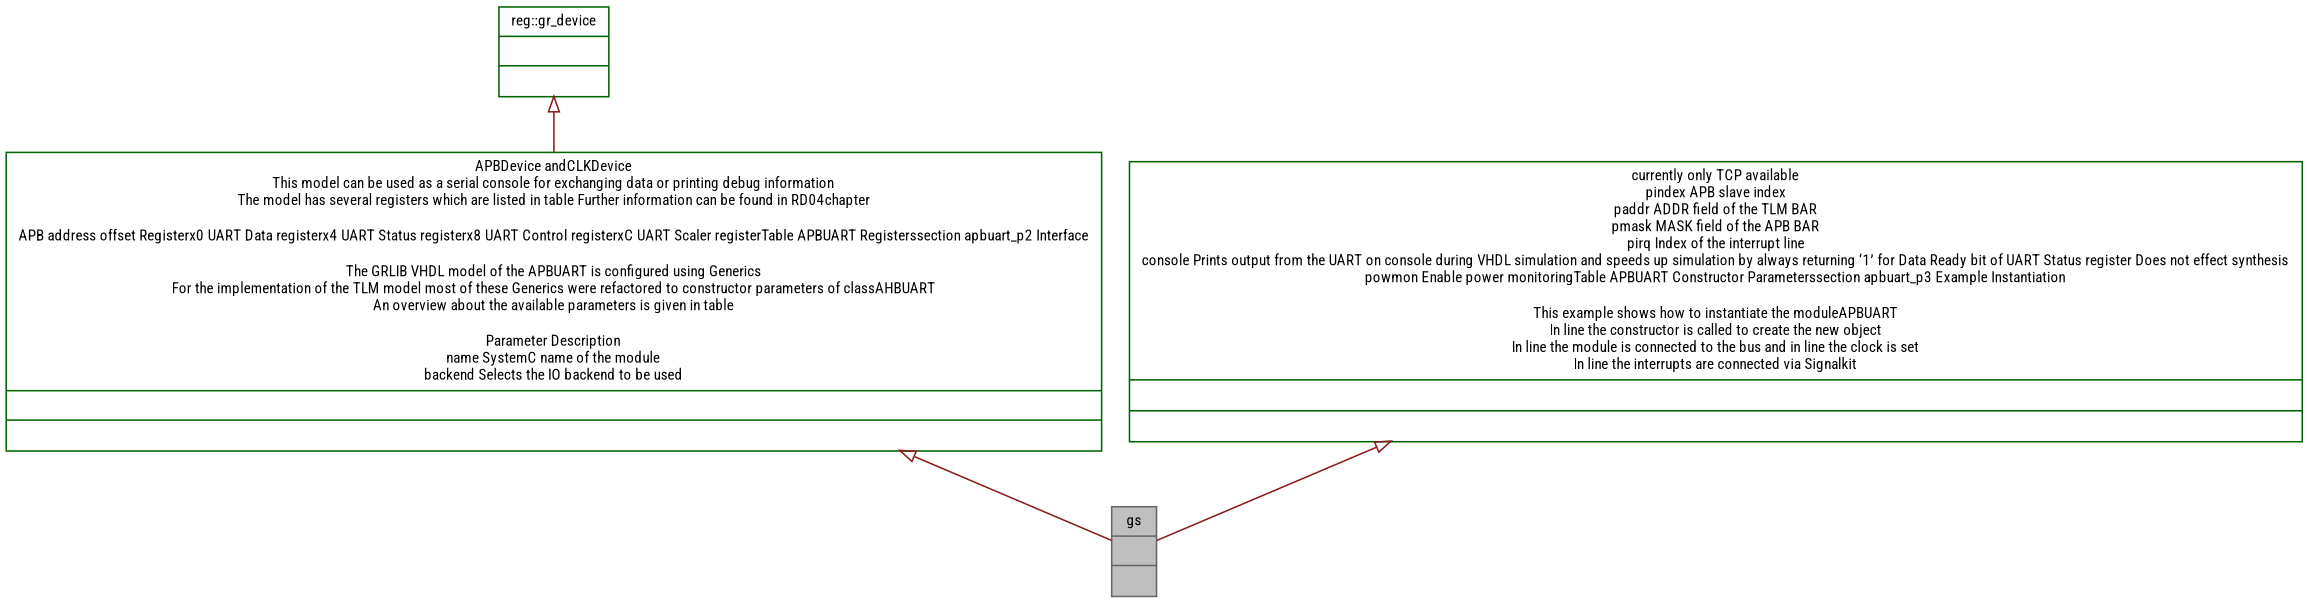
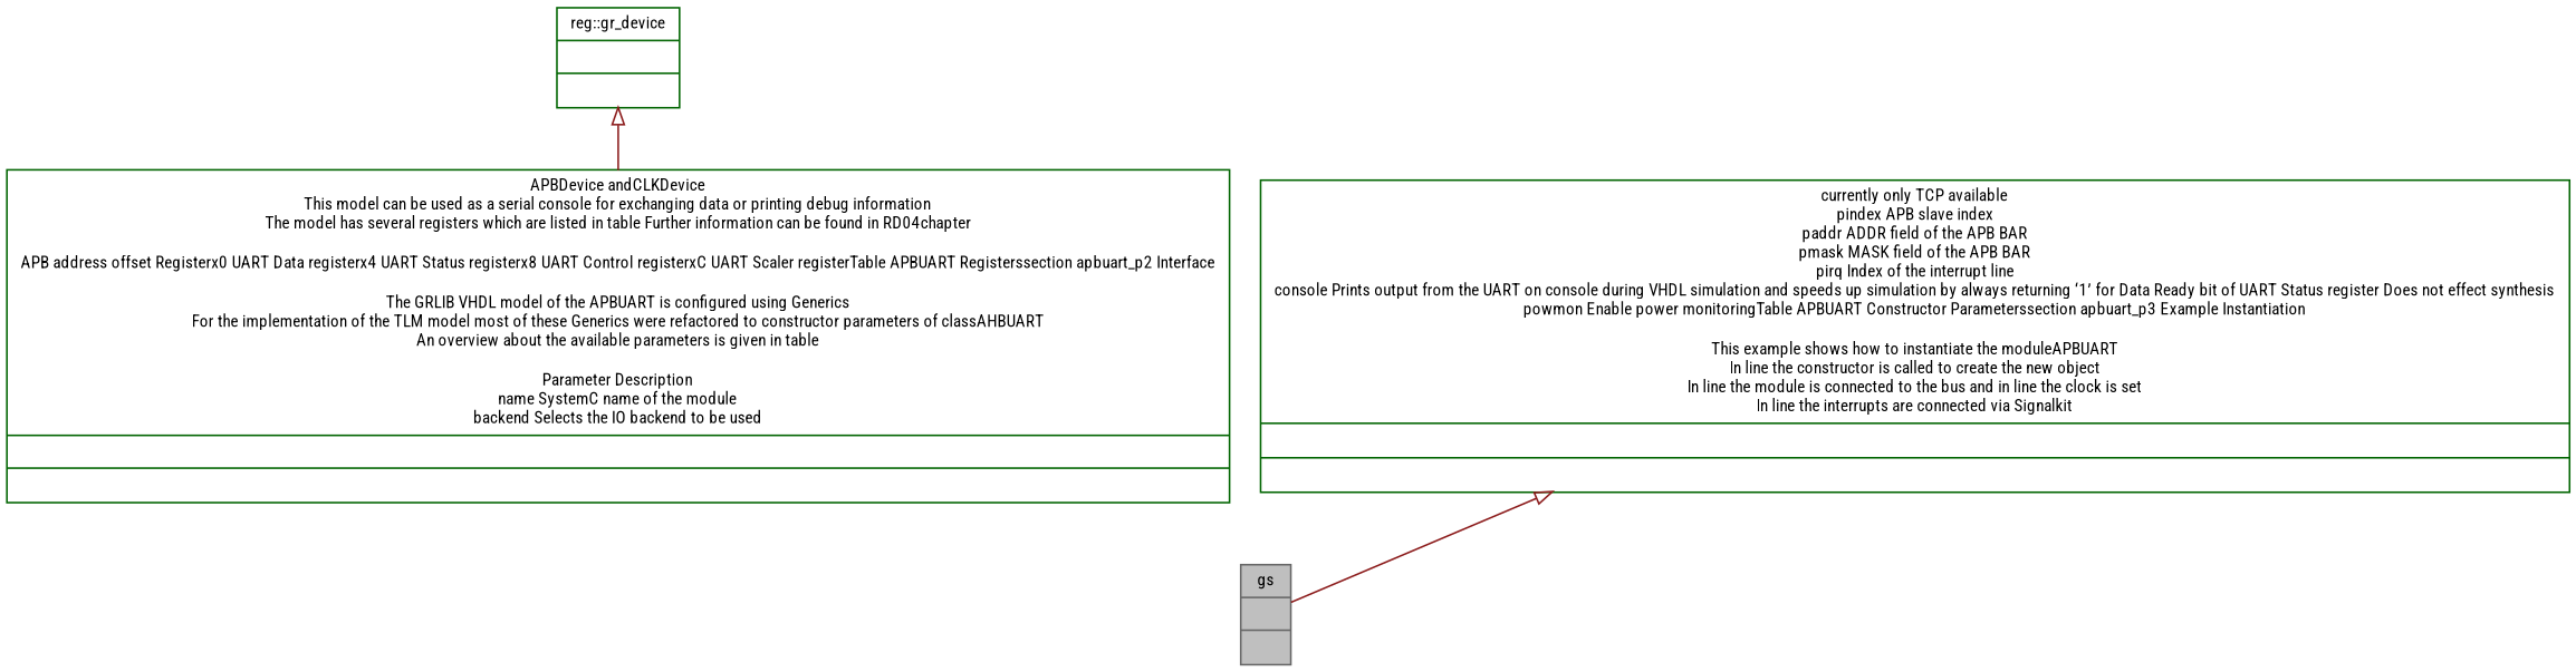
  digraph {
    fontname="Roboto Condensed"
    node [color=darkgreen fillcolor=white fontname="Roboto Condensed" fontsize=10 shape=record style=filled]
    edge [arrowtail=empty color=firebrick4 dir=back fontname="Roboto Condensed" fontsize=10 labelfontname=Helvetica labelfontsize=10 style=solid]
    n1 [color=gray40 fillcolor=grey75 fontcolor=black height=0.2 label="{gs\n||}" width=0.4]
    n2 [height=0.2 label="{reg::gr_device\n||}" width=0.4]
    n3 [height=0.2 label="{APBDevice andCLKDevice\nThis model can be used as a serial console for exchanging data or printing debug information\nThe model has several registers which are listed in table Further information can be found in RD04chapter\n\nAPB address offset Registerx0 UART Data registerx4 UART Status registerx8 UART Control registerxC UART Scaler registerTable APBUART Registerssection apbuart_p2 Interface\n\nThe GRLIB VHDL model of the APBUART is configured using Generics\nFor the implementation of the TLM model most of these Generics were refactored to constructor parameters of classAHBUART\nAn overview about the available parameters is given in table\n\nParameter Description\nname SystemC name of the module\nbackend Selects the IO backend to be used\n||}" width=0.4]
-   n4 [height=0.2 label="{currently only TCP available\npindex APB slave index\npaddr ADDR field of the TLM BAR\npmask MASK field of the APB BAR\npirq Index of the interrupt line\nconsole Prints output from the UART on console during VHDL simulation and speeds up simulation by always returning ‘1’ for Data Ready bit of UART Status register Does not effect synthesis\npowmon Enable power monitoringTable APBUART Constructor Parameterssection apbuart_p3 Example Instantiation\n\nThis example shows how to instantiate the moduleAPBUART\nIn line the constructor is called to create the new object\nIn line the module is connected to the bus and in line the clock is set\nIn line the interrupts are connected via Signalkit\n||}" width=0.4]
+   n4 [height=0.2 label="{currently only TCP available\npindex APB slave index\npaddr ADDR field of the APB BAR\npmask MASK field of the APB BAR\npirq Index of the interrupt line\nconsole Prints output from the UART on console during VHDL simulation and speeds up simulation by always returning ‘1’ for Data Ready bit of UART Status register Does not effect synthesis\npowmon Enable power monitoringTable APBUART Constructor Parameterssection apbuart_p3 Example Instantiation\n\nThis example shows how to instantiate the moduleAPBUART\nIn line the constructor is called to create the new object\nIn line the module is connected to the bus and in line the clock is set\nIn line the interrupts are connected via Signalkit\n||}" width=0.4]
    n2 -> n3
-   n3 -> n1
    n4 -> n1
  }
